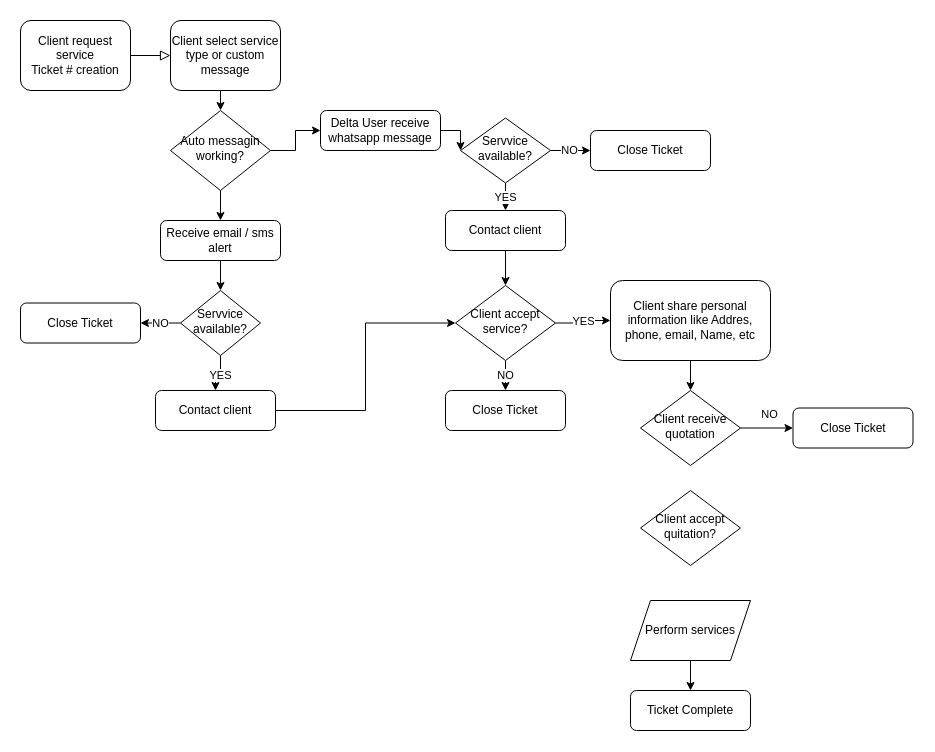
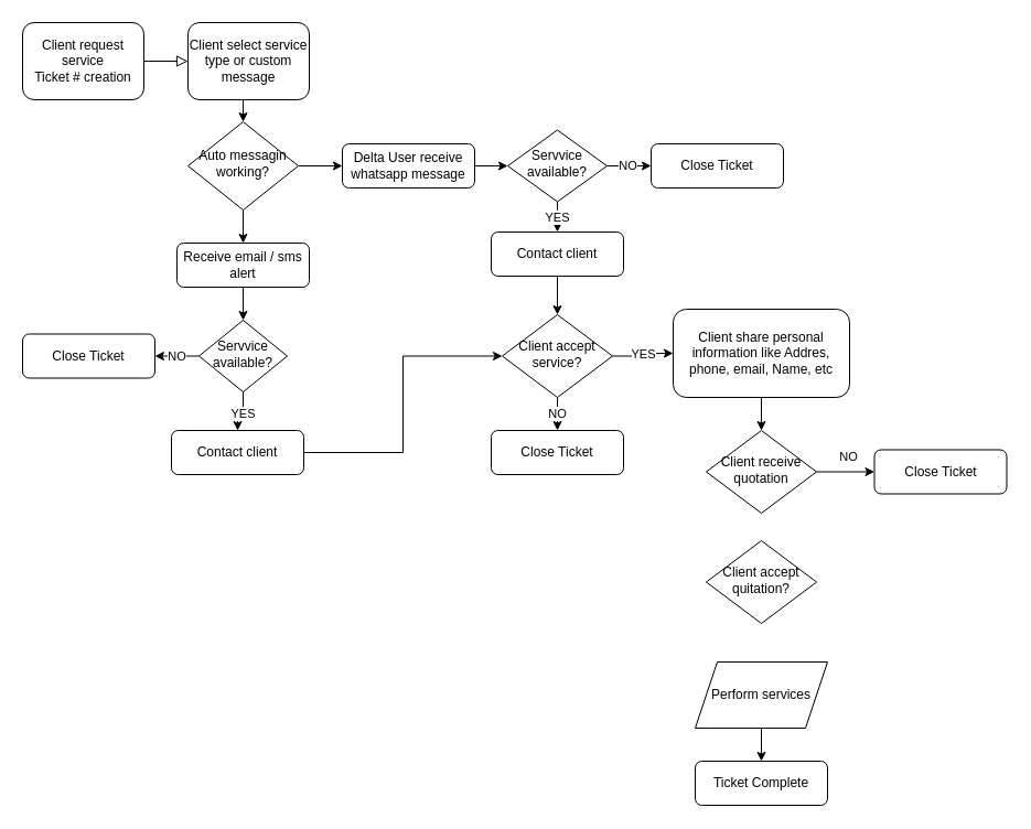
  <mxCell id="0" />
  <mxCell id="1" parent="0" />
  <mxCell id="2" value="" style="rounded=0;html=1;jettySize=auto;orthogonalLoop=1;fontSize=11;endArrow=block;endFill=0;endSize=8;strokeWidth=1;shadow=0;labelBackgroundColor=none;edgeStyle=orthogonalEdgeStyle;entryX=0;entryY=0.5;entryDx=0;entryDy=0;" parent="1" source="3" target="19" edge="1"><mxGeometry relative="1" as="geometry"><mxPoint x="165" y="100" as="targetPoint" /></mxGeometry></mxCell>
  <mxCell id="3" value="Client request service&lt;br&gt;Ticket # creation" style="rounded=1;whiteSpace=wrap;html=1;fontSize=12;glass=0;strokeWidth=1;shadow=0;" parent="1" vertex="1"><mxGeometry x="20" y="20" width="110" height="70" as="geometry" /></mxCell>
  <mxCell id="4" style="edgeStyle=orthogonalEdgeStyle;rounded=0;orthogonalLoop=1;jettySize=auto;html=1;entryX=0.5;entryY=0;entryDx=0;entryDy=0;" edge="1" parent="1" source="6" target="12"><mxGeometry relative="1" as="geometry" /></mxCell>
  <mxCell id="5" style="edgeStyle=orthogonalEdgeStyle;rounded=0;orthogonalLoop=1;jettySize=auto;html=1;entryX=0;entryY=0.5;entryDx=0;entryDy=0;" edge="1" parent="1" source="6" target="8"><mxGeometry relative="1" as="geometry" /></mxCell>
  <mxCell id="6" value="Auto messagin working?" style="rhombus;whiteSpace=wrap;html=1;shadow=0;fontFamily=Helvetica;fontSize=12;align=center;strokeWidth=1;spacing=6;spacingTop=-4;" parent="1" vertex="1"><mxGeometry x="170" y="110" width="100" height="80" as="geometry" /></mxCell>
  <mxCell id="7" style="edgeStyle=orthogonalEdgeStyle;rounded=0;orthogonalLoop=1;jettySize=auto;html=1;" edge="1" parent="1" source="8" target="27"><mxGeometry relative="1" as="geometry" /></mxCell>
- <mxCell id="8" value="Delta User receive whatsapp message" style="rounded=1;whiteSpace=wrap;html=1;fontSize=12;glass=0;strokeWidth=1;shadow=0;" parent="1" vertex="1"><mxGeometry x="320" y="110" width="120" height="40" as="geometry" /></mxCell>
+ <mxCell id="8" value="Delta User receive whatsapp message" style="rounded=1;whiteSpace=wrap;html=1;fontSize=12;glass=0;strokeWidth=1;shadow=0;" parent="1" vertex="1"><mxGeometry x="310" y="130" width="120" height="40" as="geometry" /></mxCell>
  <mxCell id="9" style="edgeStyle=orthogonalEdgeStyle;rounded=0;orthogonalLoop=1;jettySize=auto;html=1;entryX=0;entryY=0.5;entryDx=0;entryDy=0;" edge="1" parent="1" source="10" target="16"><mxGeometry relative="1" as="geometry" /></mxCell>
  <mxCell id="10" value="Contact client" style="rounded=1;whiteSpace=wrap;html=1;fontSize=12;glass=0;strokeWidth=1;shadow=0;" parent="1" vertex="1"><mxGeometry x="155" y="390" width="120" height="40" as="geometry" /></mxCell>
  <mxCell id="11" style="edgeStyle=orthogonalEdgeStyle;rounded=0;orthogonalLoop=1;jettySize=auto;html=1;exitX=0.5;exitY=1;exitDx=0;exitDy=0;entryX=0.5;entryY=0;entryDx=0;entryDy=0;" edge="1" parent="1" source="12" target="22"><mxGeometry relative="1" as="geometry" /></mxCell>
  <mxCell id="12" value="Receive email / sms alert" style="rounded=1;whiteSpace=wrap;html=1;fontSize=12;glass=0;strokeWidth=1;shadow=0;" parent="1" vertex="1"><mxGeometry x="160" y="220" width="120" height="40" as="geometry" /></mxCell>
  <mxCell id="13" style="edgeStyle=orthogonalEdgeStyle;rounded=0;orthogonalLoop=1;jettySize=auto;html=1;entryX=0.5;entryY=0;entryDx=0;entryDy=0;" edge="1" parent="1" target="33"><mxGeometry relative="1" as="geometry"><mxPoint x="690" y="360" as="sourcePoint" /></mxGeometry></mxCell>
  <mxCell id="14" value="NO" style="edgeStyle=orthogonalEdgeStyle;rounded=0;orthogonalLoop=1;jettySize=auto;html=1;entryX=0.5;entryY=0;entryDx=0;entryDy=0;" edge="1" parent="1" source="16" target="23"><mxGeometry relative="1" as="geometry" /></mxCell>
  <mxCell id="15" value="YES" style="edgeStyle=orthogonalEdgeStyle;rounded=0;orthogonalLoop=1;jettySize=auto;html=1;" edge="1" parent="1" source="16" target="17"><mxGeometry relative="1" as="geometry" /></mxCell>
  <mxCell id="16" value="Client accept service?" style="rhombus;whiteSpace=wrap;html=1;shadow=0;fontFamily=Helvetica;fontSize=12;align=center;strokeWidth=1;spacing=6;spacingTop=-4;" vertex="1" parent="1"><mxGeometry x="455" y="285" width="100" height="75" as="geometry" /></mxCell>
  <mxCell id="17" value="Client share personal information like Addres, phone, email, Name, etc" style="rounded=1;whiteSpace=wrap;html=1;fontSize=12;glass=0;strokeWidth=1;shadow=0;" vertex="1" parent="1"><mxGeometry x="610" y="280" width="160" height="80" as="geometry" /></mxCell>
  <mxCell id="18" style="edgeStyle=orthogonalEdgeStyle;rounded=0;orthogonalLoop=1;jettySize=auto;html=1;exitX=0.5;exitY=1;exitDx=0;exitDy=0;entryX=0.5;entryY=0;entryDx=0;entryDy=0;" edge="1" parent="1" source="19" target="6"><mxGeometry relative="1" as="geometry" /></mxCell>
  <mxCell id="19" value="Client select service type or custom message" style="rounded=1;whiteSpace=wrap;html=1;fontSize=12;glass=0;strokeWidth=1;shadow=0;" vertex="1" parent="1"><mxGeometry x="170" y="20" width="110" height="70" as="geometry" /></mxCell>
  <mxCell id="20" value="YES" style="edgeStyle=orthogonalEdgeStyle;rounded=0;orthogonalLoop=1;jettySize=auto;html=1;entryX=0.5;entryY=0;entryDx=0;entryDy=0;" edge="1" parent="1" source="22" target="10"><mxGeometry relative="1" as="geometry" /></mxCell>
  <mxCell id="21" value="NO" style="edgeStyle=orthogonalEdgeStyle;rounded=0;orthogonalLoop=1;jettySize=auto;html=1;entryX=1;entryY=0.5;entryDx=0;entryDy=0;" edge="1" parent="1" source="22" target="38"><mxGeometry relative="1" as="geometry" /></mxCell>
  <mxCell id="22" value="Servvice available?" style="rhombus;whiteSpace=wrap;html=1;shadow=0;fontFamily=Helvetica;fontSize=12;align=center;strokeWidth=1;spacing=6;spacingTop=-4;" vertex="1" parent="1"><mxGeometry x="180" y="290" width="80" height="65" as="geometry" /></mxCell>
  <mxCell id="23" value="Close Ticket" style="rounded=1;whiteSpace=wrap;html=1;fontSize=12;glass=0;strokeWidth=1;shadow=0;" vertex="1" parent="1"><mxGeometry x="445" y="390" width="120" height="40" as="geometry" /></mxCell>
  <mxCell id="24" style="edgeStyle=orthogonalEdgeStyle;rounded=0;orthogonalLoop=1;jettySize=auto;html=1;exitX=1;exitY=0.5;exitDx=0;exitDy=0;entryX=0;entryY=0.5;entryDx=0;entryDy=0;" edge="1" parent="1" source="27" target="28"><mxGeometry relative="1" as="geometry" /></mxCell>
  <mxCell id="25" value="NO" style="edgeLabel;html=1;align=center;verticalAlign=middle;resizable=0;points=[];" vertex="1" connectable="0" parent="24"><mxGeometry x="-0.1" y="1" relative="1" as="geometry"><mxPoint as="offset" /></mxGeometry></mxCell>
  <mxCell id="26" value="YES" style="edgeStyle=orthogonalEdgeStyle;rounded=0;orthogonalLoop=1;jettySize=auto;html=1;exitX=0.5;exitY=1;exitDx=0;exitDy=0;entryX=0.5;entryY=0;entryDx=0;entryDy=0;" edge="1" parent="1" source="27" target="30"><mxGeometry relative="1" as="geometry" /></mxCell>
  <mxCell id="27" value="Servvice available?" style="rhombus;whiteSpace=wrap;html=1;shadow=0;fontFamily=Helvetica;fontSize=12;align=center;strokeWidth=1;spacing=6;spacingTop=-4;" vertex="1" parent="1"><mxGeometry x="460" y="117.5" width="90" height="65" as="geometry" /></mxCell>
  <mxCell id="28" value="Close Ticket" style="rounded=1;whiteSpace=wrap;html=1;fontSize=12;glass=0;strokeWidth=1;shadow=0;" vertex="1" parent="1"><mxGeometry x="590" y="130" width="120" height="40" as="geometry" /></mxCell>
  <mxCell id="29" style="edgeStyle=orthogonalEdgeStyle;rounded=0;orthogonalLoop=1;jettySize=auto;html=1;exitX=0.5;exitY=1;exitDx=0;exitDy=0;entryX=0.5;entryY=0;entryDx=0;entryDy=0;" edge="1" parent="1" source="30" target="16"><mxGeometry relative="1" as="geometry" /></mxCell>
  <mxCell id="30" value="Contact client" style="rounded=1;whiteSpace=wrap;html=1;fontSize=12;glass=0;strokeWidth=1;shadow=0;" vertex="1" parent="1"><mxGeometry x="445" y="210" width="120" height="40" as="geometry" /></mxCell>
  <mxCell id="31" style="edgeStyle=orthogonalEdgeStyle;rounded=0;orthogonalLoop=1;jettySize=auto;html=1;entryX=0;entryY=0.5;entryDx=0;entryDy=0;" edge="1" parent="1" source="33" target="35"><mxGeometry relative="1" as="geometry" /></mxCell>
  <mxCell id="32" value="NO" style="edgeLabel;html=1;align=center;verticalAlign=middle;resizable=0;points=[];" vertex="1" connectable="0" parent="31"><mxGeometry x="0.059" y="5" relative="1" as="geometry"><mxPoint y="-9" as="offset" /></mxGeometry></mxCell>
  <mxCell id="33" value="Client receive quotation" style="rhombus;whiteSpace=wrap;html=1;shadow=0;fontFamily=Helvetica;fontSize=12;align=center;strokeWidth=1;spacing=6;spacingTop=-4;" vertex="1" parent="1"><mxGeometry x="640" y="390" width="100" height="75" as="geometry" /></mxCell>
  <mxCell id="34" value="Client accept quitation?" style="rhombus;whiteSpace=wrap;html=1;shadow=0;fontFamily=Helvetica;fontSize=12;align=center;strokeWidth=1;spacing=6;spacingTop=-4;" vertex="1" parent="1"><mxGeometry x="640" y="490" width="100" height="75" as="geometry" /></mxCell>
  <mxCell id="35" value="Close Ticket" style="rounded=1;whiteSpace=wrap;html=1;fontSize=12;glass=0;strokeWidth=1;shadow=0;" vertex="1" parent="1"><mxGeometry x="792.5" y="407.5" width="120" height="40" as="geometry" /></mxCell>
  <mxCell id="36" style="edgeStyle=orthogonalEdgeStyle;rounded=0;orthogonalLoop=1;jettySize=auto;html=1;entryX=0.5;entryY=0;entryDx=0;entryDy=0;" edge="1" parent="1" source="37" target="39"><mxGeometry relative="1" as="geometry" /></mxCell>
  <mxCell id="37" value="Perform services" style="shape=parallelogram;perimeter=parallelogramPerimeter;whiteSpace=wrap;html=1;fixedSize=1;" vertex="1" parent="1"><mxGeometry x="630" y="600" width="120" height="60" as="geometry" /></mxCell>
  <mxCell id="38" value="Close Ticket" style="rounded=1;whiteSpace=wrap;html=1;fontSize=12;glass=0;strokeWidth=1;shadow=0;" vertex="1" parent="1"><mxGeometry x="20" y="302.5" width="120" height="40" as="geometry" /></mxCell>
  <mxCell id="39" value="Ticket Complete" style="rounded=1;whiteSpace=wrap;html=1;fontSize=12;glass=0;strokeWidth=1;shadow=0;" vertex="1" parent="1"><mxGeometry x="630" y="690" width="120" height="40" as="geometry" /></mxCell>
